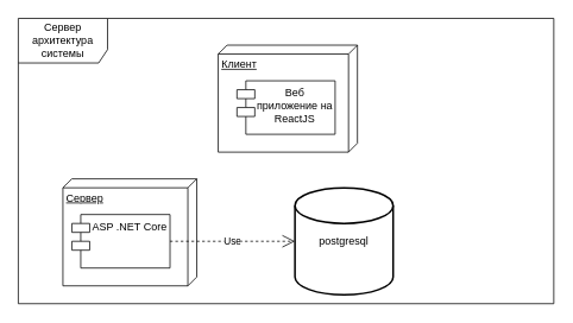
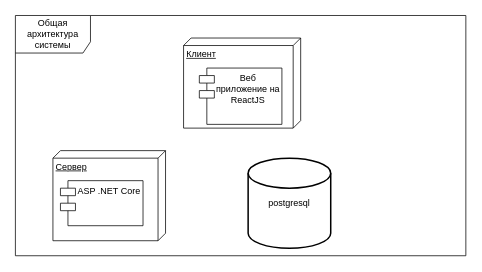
  <mxCell id="0" />
  <mxCell id="1" parent="0" />
- <mxCell id="2" value="Сервер архитектура системы" style="shape=umlFrame;whiteSpace=wrap;html=1;pointerEvents=0;width=100;height=50;" vertex="1" parent="1"><mxGeometry x="20" y="20" width="600" height="320" as="geometry" /></mxCell>
+ <mxCell id="2" value="Общая архитектура системы" style="shape=umlFrame;whiteSpace=wrap;html=1;pointerEvents=0;width=100;height=50;" vertex="1" parent="1"><mxGeometry x="20" y="20" width="600" height="320" as="geometry" /></mxCell>
  <mxCell id="3" value="Сервер" style="verticalAlign=top;align=left;spacingTop=8;spacingLeft=2;spacingRight=12;shape=cube;size=10;direction=south;fontStyle=4;html=1;whiteSpace=wrap;" vertex="1" parent="1"><mxGeometry x="70" y="200" width="150" height="120" as="geometry" /></mxCell>
  <mxCell id="4" value="Клиент" style="verticalAlign=top;align=left;spacingTop=8;spacingLeft=2;spacingRight=12;shape=cube;size=10;direction=south;fontStyle=4;html=1;whiteSpace=wrap;" vertex="1" parent="1"><mxGeometry x="244" y="50" width="156" height="120" as="geometry" /></mxCell>
- <mxCell id="5" value="Веб приложение на ReactJS" style="shape=module;align=left;spacingLeft=20;align=center;verticalAlign=top;whiteSpace=wrap;html=1;" vertex="1" parent="1"><mxGeometry x="265" y="90" width="110" height="60" as="geometry" /></mxCell>
+ <mxCell id="5" value="Веб приложение на ReactJS" style="shape=module;align=left;spacingLeft=20;align=center;verticalAlign=top;whiteSpace=wrap;html=1;" vertex="1" parent="1"><mxGeometry x="265" y="90" width="110" height="75" as="geometry" /></mxCell>
  <mxCell id="6" value="ASP .NET Core" style="shape=module;align=left;spacingLeft=20;align=center;verticalAlign=top;whiteSpace=wrap;html=1;" vertex="1" parent="1"><mxGeometry x="80" y="240" width="110" height="60" as="geometry" /></mxCell>
  <mxCell id="7" value="postgresql" style="strokeWidth=2;html=1;shape=mxgraph.flowchart.database;whiteSpace=wrap;" vertex="1" parent="1"><mxGeometry x="330" y="210" width="110" height="120" as="geometry" /></mxCell>
- <mxCell id="8" value="Use" style="endArrow=open;endSize=12;dashed=1;html=1;rounded=0;exitX=1;exitY=0.5;exitDx=0;exitDy=0;" edge="1" parent="1" source="6" target="7"><mxGeometry width="160" relative="1" as="geometry"><mxPoint x="190" y="190" as="sourcePoint" /><mxPoint x="350" y="190" as="targetPoint" /></mxGeometry></mxCell>
